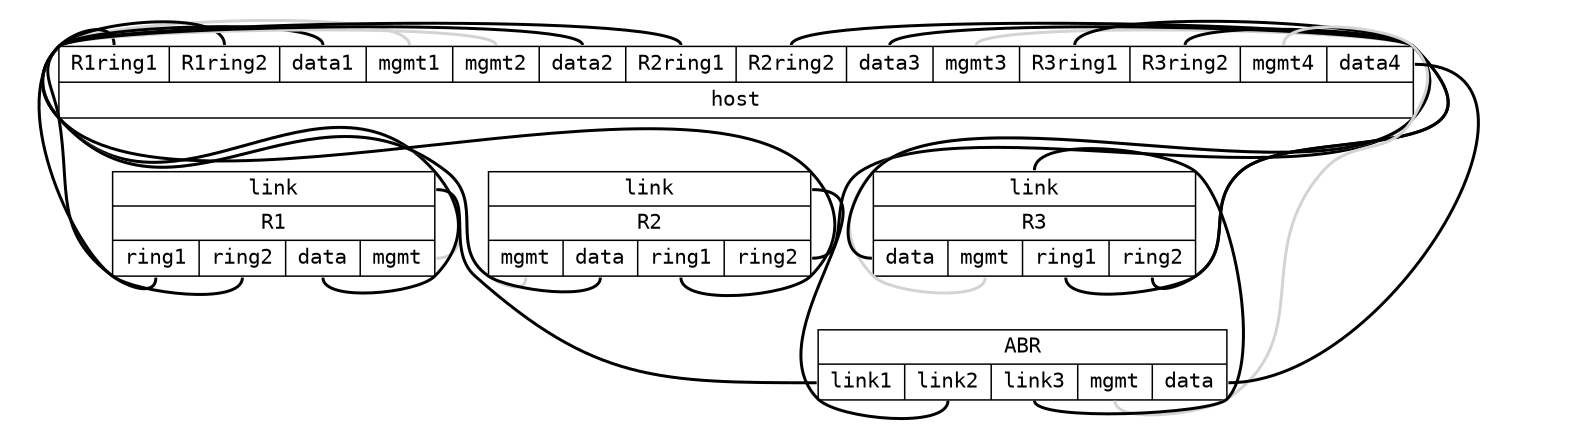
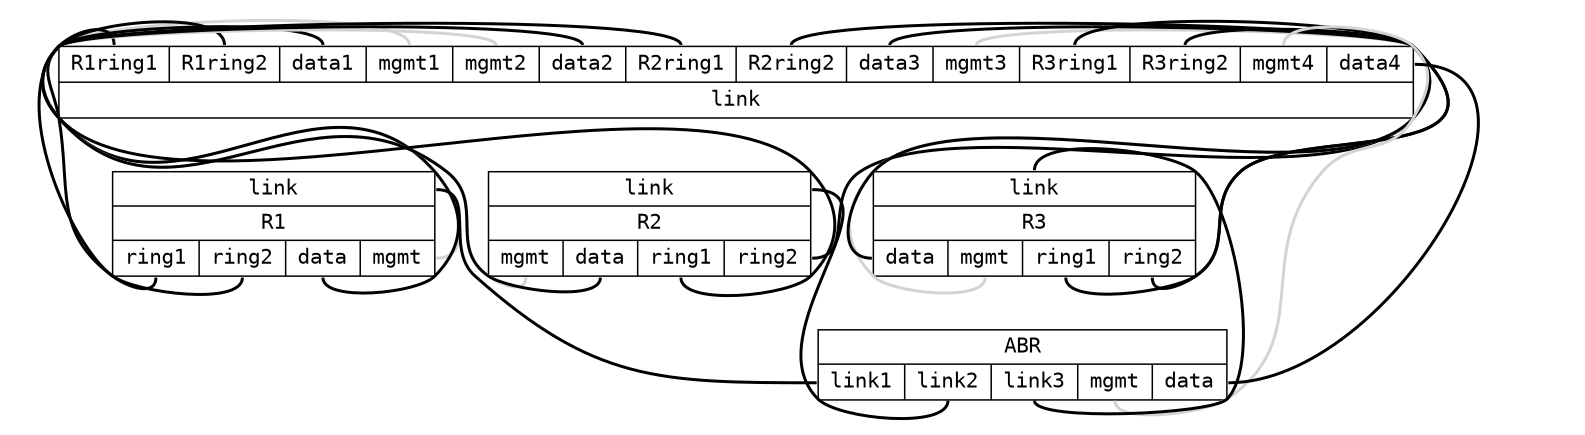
  graph {
    splines=true
    node [fontname="DejaVu Sans Mono, Book" requires=infix shape=record]
    edge [color=black fontname="DejaVu Serif, Book" headport=mgmt penwidth=2 tailport=link]
-   n1 [label=" { {  <R1ring1> R1ring1 | <R1ring2> R1ring2 |  <data1> data1  | <mgmt1> mgmt1 |  <mgmt2> mgmt2 | <data2> data2 | <R2ring1> R2ring1 | <R2ring2> R2ring2 | <data3> data3  | <mgmt3> mgmt3 |  <R3ring1> R3ring1 | <R3ring2> R3ring2 |  <mgmt4> mgmt4 | <data4> data4 } | host } " requires=controller]
+   n1 [label=" { {  <R1ring1> R1ring1 | <R1ring2> R1ring2 |  <data1> data1  | <mgmt1> mgmt1 |  <mgmt2> mgmt2 | <data2> data2 | <R2ring1> R2ring1 | <R2ring2> R2ring2 | <data3> data3  | <mgmt3> mgmt3 |  <R3ring1> R3ring1 | <R3ring2> R3ring2 |  <mgmt4> mgmt4 | <data4> data4 } | link } " requires=controller]
    n2 [label="{{ <link> link } | R1 | {<ring1> ring1 | <ring2> ring2 | <data> data | <mgmt> mgmt }}"]
    n3 [label="{{ <link> link } | R2 | { <mgmt> mgmt | <data> data | <ring1> ring1 |  <ring2> ring2 }}"]
    n4 [label="{ <link> link | R3 | { <data> data | <mgmt> mgmt | <ring1> ring1 | <ring2> ring2 }}"]
    n5 [label="{ ABR | {<link1> link1 |  <link2> link2 |<link3> link3 | <mgmt> mgmt | <data> data }}"]
    n1 -- n2 [color=lightgray requires=mgmt tailport=mgmt1]
    n1 -- n2 [headport=data tailport=data1]
    n1 -- n2 [headport=ring1 tailport=R1ring1]
    n1 -- n2 [headport=ring2 tailport=R1ring2]
    n1 -- n3 [color=lightgray requires=mgmt tailport=mgmt2]
    n1 -- n3 [headport=data tailport=data2]
    n1 -- n3 [headport=ring1 tailport=R2ring1]
    n1 -- n3 [headport=ring2 tailport=R2ring2]
    n1 -- n4 [color=lightgray requires=mgmt tailport=mgmt3]
    n1 -- n4 [headport=data tailport=data3]
    n1 -- n4 [headport=ring1 tailport=R3ring1]
    n1 -- n4 [headport=ring2 tailport=R3ring2]
    n1 -- n5 [color=lightgray requires=mgmt tailport=mgmt4]
    n1 -- n5 [headport=data tailport=data4]
    n2 -- n5 [headport=link1]
    n3 -- n5 [headport=link2]
    n4 -- n5 [headport=link3]
  }
